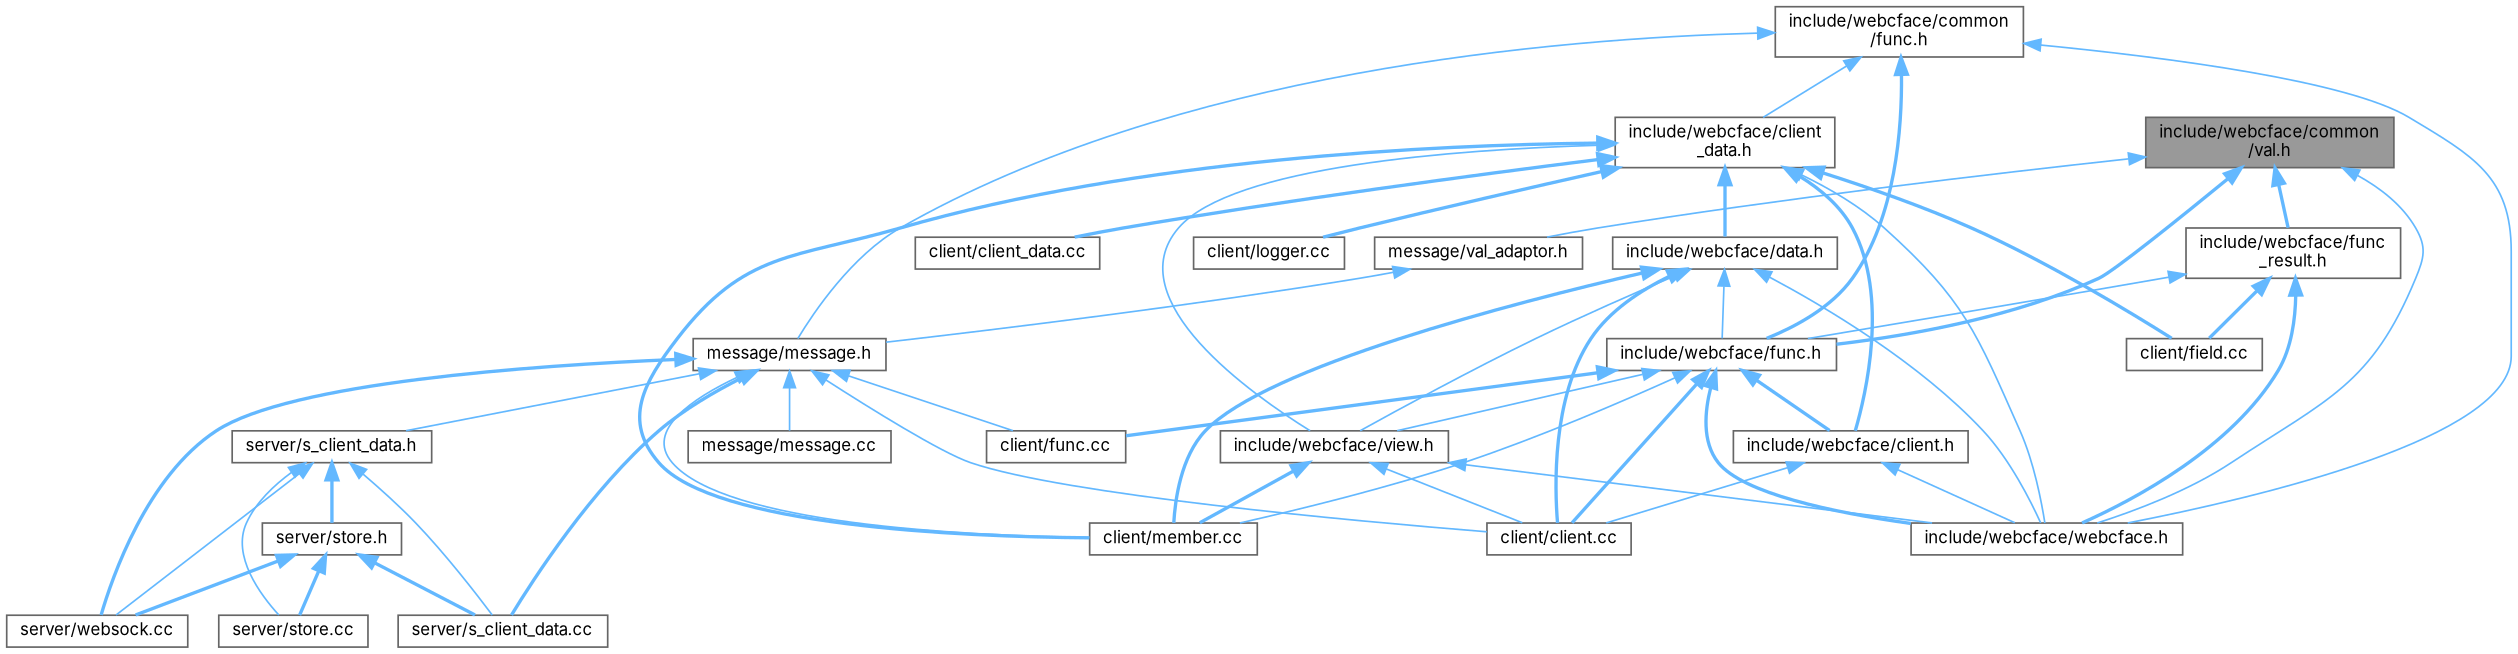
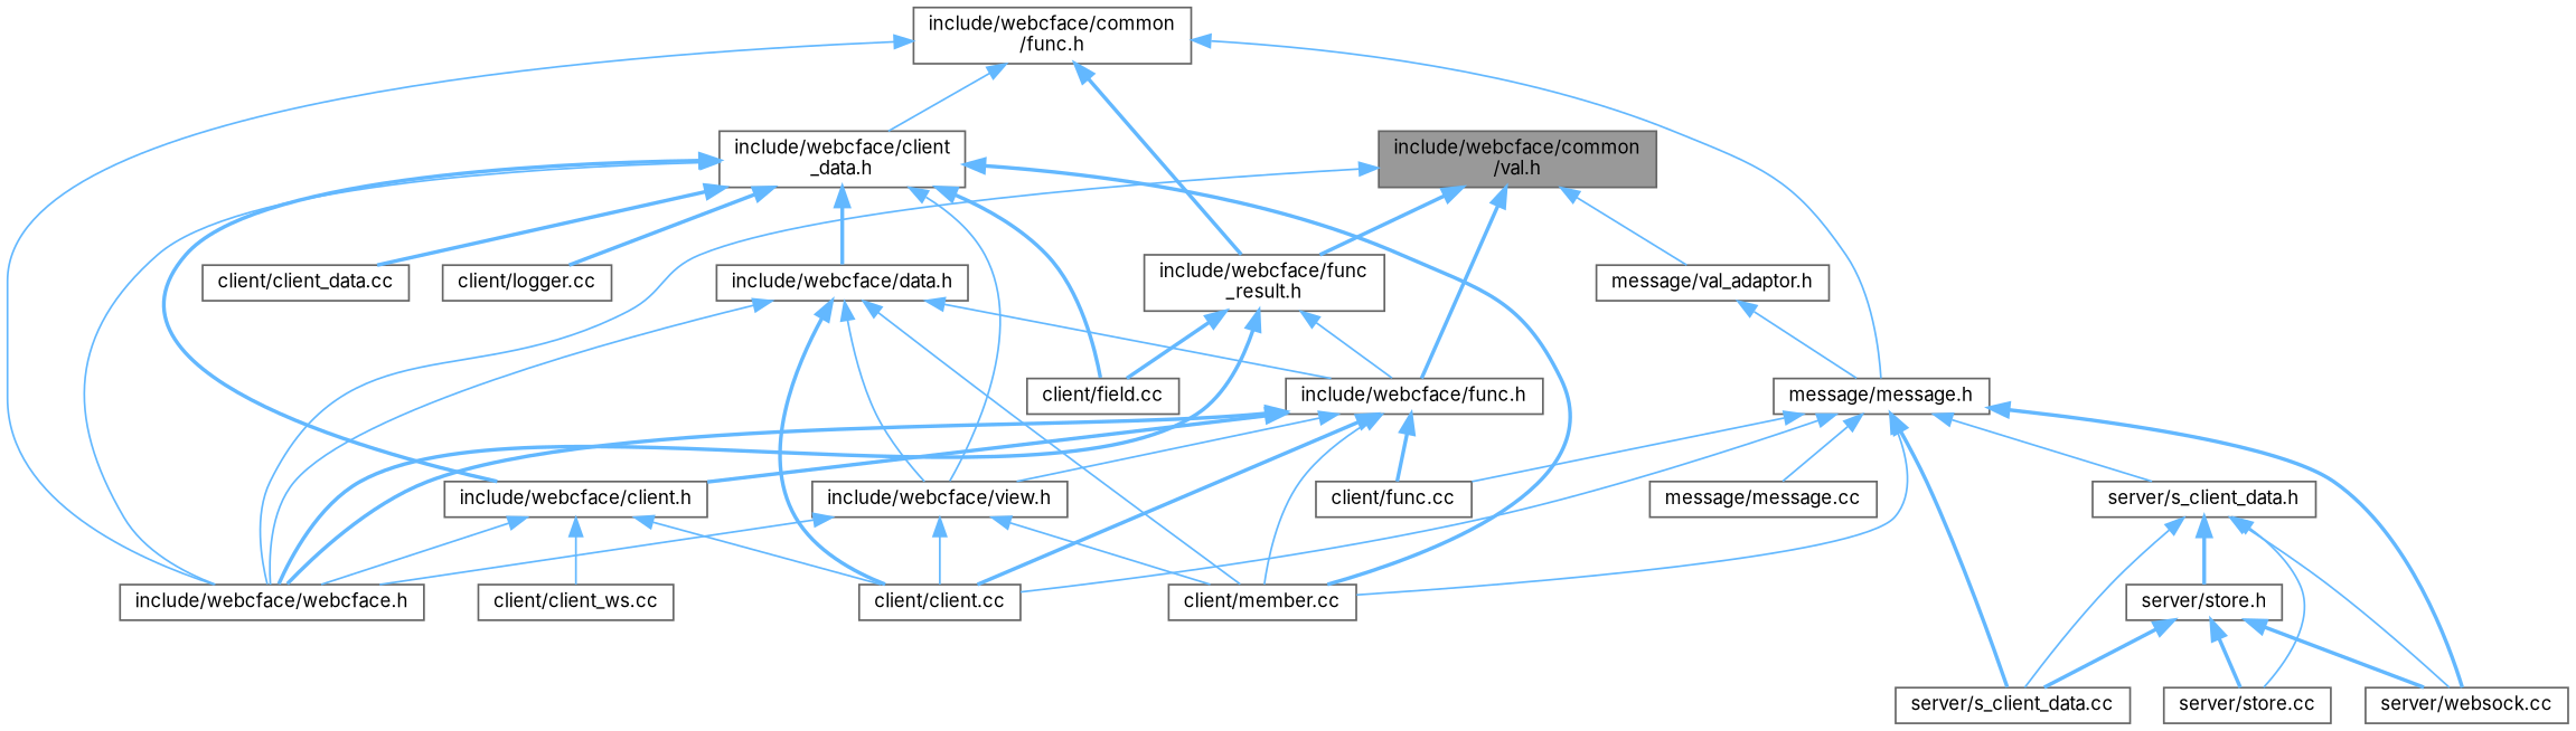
  digraph {
    fontname=Inter
    node [color=grey40 fillcolor=white fontname=Inter fontsize=10 shape=box style=filled]
    edge [color=steelblue1 dir=back fontname=Inter fontsize=10 labelfontname=Helvetica labelfontsize=10 style=solid]
    n1 [color=gray40 fillcolor=grey60 fontcolor=black height=0.2 label="include/webcface/common\l/val.h" width=0.4]
    n2 [height=0.2 label="include/webcface/webcface.h" width=0.4]
    n3 [height=0.2 label="include/webcface/func.h" width=0.4]
    n4 [height=0.2 label="include/webcface/func\l_result.h" width=0.4]
    n5 [height=0.2 label="message/val_adaptor.h" width=0.4]
    n6 [height=0.2 label="include/webcface/common\l/func.h" width=0.4]
    n7 [height=0.2 label="include/webcface/client\l_data.h" width=0.4]
    n8 [height=0.2 label="message/message.h" width=0.4]
    n9 [height=0.2 label="client/member.cc" width=0.4]
    n10 [height=0.2 label="include/webcface/client.h" width=0.4]
    n11 [height=0.2 label="include/webcface/view.h" width=0.4]
    n12 [height=0.2 label="client/client.cc" width=0.4]
    n13 [height=0.2 label="client/func.cc" width=0.4]
    n14 [height=0.2 label="client/field.cc" width=0.4]
    n15 [height=0.2 label="client/client_data.cc" width=0.4]
    n16 [height=0.2 label="client/logger.cc" width=0.4]
    n17 [height=0.2 label="include/webcface/data.h" width=0.4]
    n18 [height=0.2 label="message/message.cc" width=0.4]
    n19 [height=0.2 label="server/s_client_data.cc" width=0.4]
    n20 [height=0.2 label="server/s_client_data.h" width=0.4]
    n21 [height=0.2 label="server/websock.cc" width=0.4]
+   n22 [height=0.2 label="client/client_ws.cc" width=0.4]
    n23 [height=0.2 label="server/store.cc" width=0.4]
    n24 [height=0.2 label="server/store.h" width=0.4]
    n1 -> n2
    n1 -> n3 [style=bold]
    n1 -> n4 [style=bold]
    n1 -> n5
    n3 -> n2 [style=bold]
    n3 -> n9
    n3 -> n10 [style=bold]
    n3 -> n11
    n3 -> n12 [style=bold]
    n3 -> n13 [style=bold]
    n4 -> n2 [style=bold]
    n4 -> n3
    n4 -> n14 [style=bold]
    n5 -> n8
    n6 -> n2
-   n6 -> n3 [style=bold]
+   n6 -> n4 [style=bold]
    n6 -> n7
    n6 -> n8
    n7 -> n2
    n7 -> n9 [style=bold]
    n7 -> n10 [style=bold]
    n7 -> n11
    n7 -> n14 [style=bold]
    n7 -> n15 [style=bold]
    n7 -> n16 [style=bold]
    n7 -> n17 [style=bold]
    n8 -> n9
    n8 -> n12
    n8 -> n13
    n8 -> n18
    n8 -> n19 [style=bold]
    n8 -> n20
    n8 -> n21 [style=bold]
    n10 -> n2
    n10 -> n12
+   n10 -> n22
    n11 -> n2
-   n11 -> n9 [style=bold]
+   n11 -> n9
    n11 -> n12
    n17 -> n2
    n17 -> n3
-   n17 -> n9 [style=bold]
+   n17 -> n9
    n17 -> n11
    n17 -> n12 [style=bold]
    n20 -> n19
    n20 -> n21
    n20 -> n23
    n20 -> n24 [style=bold]
    n24 -> n19 [style=bold]
    n24 -> n21 [style=bold]
    n24 -> n23 [style=bold]
  }
